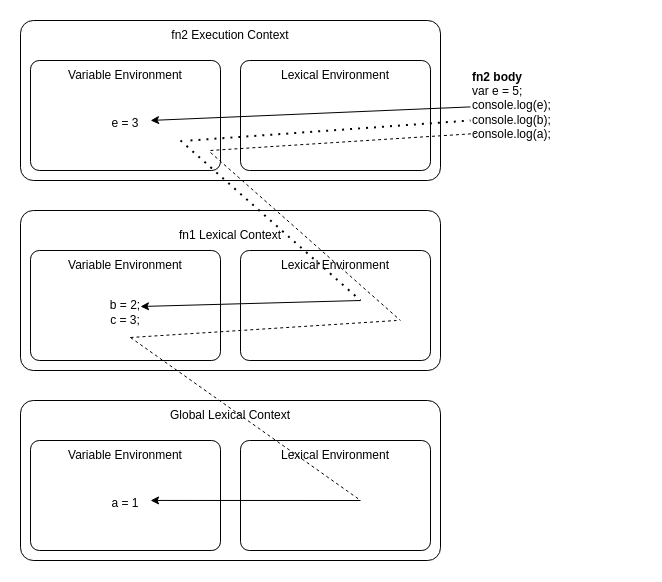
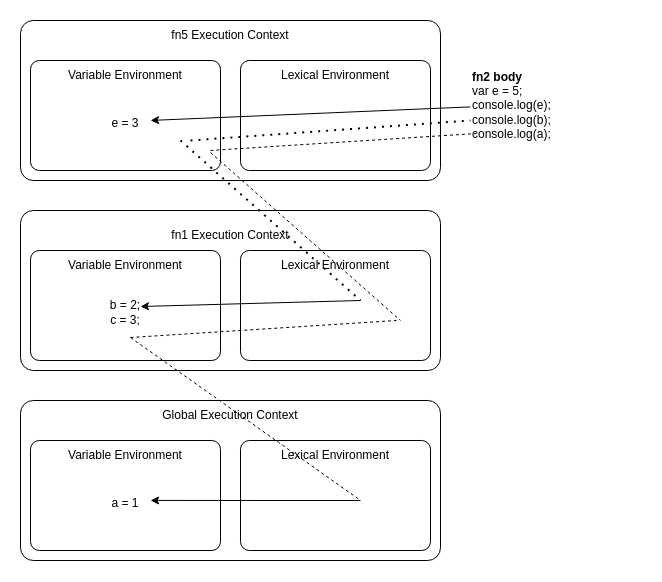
  <mxCell id="0" />
  <mxCell id="1" parent="0" />
  <mxCell id="2" value="" style="rounded=1;whiteSpace=wrap;html=1;arcSize=8;" vertex="1" parent="1"><mxGeometry x="20" y="400" width="420" height="160" as="geometry" /></mxCell>
  <mxCell id="3" value="&lt;div&gt;&lt;br&gt;&lt;/div&gt;a = 1" style="rounded=1;whiteSpace=wrap;html=1;arcSize=8;" vertex="1" parent="1"><mxGeometry x="30" y="440" width="190" height="110" as="geometry" /></mxCell>
  <mxCell id="4" value="" style="rounded=1;whiteSpace=wrap;html=1;arcSize=8;" vertex="1" parent="1"><mxGeometry x="240" y="440" width="190" height="110" as="geometry" /></mxCell>
  <mxCell id="5" value="" style="rounded=1;whiteSpace=wrap;html=1;arcSize=8;" vertex="1" parent="1"><mxGeometry x="20" y="210" width="420" height="160" as="geometry" /></mxCell>
  <mxCell id="6" value="&lt;div&gt;&lt;br&gt;&lt;/div&gt;b = 2;&lt;div&gt;c = 3;&lt;/div&gt;" style="rounded=1;whiteSpace=wrap;html=1;arcSize=8;" vertex="1" parent="1"><mxGeometry x="30" y="250" width="190" height="110" as="geometry" /></mxCell>
  <mxCell id="7" value="" style="rounded=1;whiteSpace=wrap;html=1;arcSize=8;" vertex="1" parent="1"><mxGeometry x="240" y="250" width="190" height="110" as="geometry" /></mxCell>
  <mxCell id="8" value="" style="rounded=1;whiteSpace=wrap;html=1;arcSize=8;" vertex="1" parent="1"><mxGeometry x="20" y="20" width="420" height="160" as="geometry" /></mxCell>
  <mxCell id="9" value="&lt;div&gt;&lt;br&gt;&lt;/div&gt;e = 3" style="rounded=1;whiteSpace=wrap;html=1;arcSize=8;" vertex="1" parent="1"><mxGeometry x="30" y="60" width="190" height="110" as="geometry" /></mxCell>
  <mxCell id="10" value="" style="rounded=1;whiteSpace=wrap;html=1;arcSize=8;" vertex="1" parent="1"><mxGeometry x="240" y="60" width="190" height="110" as="geometry" /></mxCell>
- <mxCell id="11" value="Global Lexical Context" style="text;html=1;align=center;verticalAlign=middle;whiteSpace=wrap;rounded=0;" vertex="1" parent="1"><mxGeometry x="155" y="400" width="150" height="30" as="geometry" /></mxCell>
- <mxCell id="12" value="fn1 Lexical Context" style="text;html=1;align=center;verticalAlign=middle;whiteSpace=wrap;rounded=0;" vertex="1" parent="1"><mxGeometry x="155" y="220" width="150" height="30" as="geometry" /></mxCell>
- <mxCell id="13" value="fn2 Execution Context" style="text;html=1;align=center;verticalAlign=middle;whiteSpace=wrap;rounded=0;" vertex="1" parent="1"><mxGeometry x="155" y="20" width="150" height="30" as="geometry" /></mxCell>
+ <mxCell id="11" value="Global Execution Context" style="text;html=1;align=center;verticalAlign=middle;whiteSpace=wrap;rounded=0;" vertex="1" parent="1"><mxGeometry x="155" y="400" width="150" height="30" as="geometry" /></mxCell>
+ <mxCell id="12" value="fn1 Execution Context" style="text;html=1;align=center;verticalAlign=middle;whiteSpace=wrap;rounded=0;" vertex="1" parent="1"><mxGeometry x="155" y="220" width="150" height="30" as="geometry" /></mxCell>
+ <mxCell id="13" value="fn5 Execution Context" style="text;html=1;align=center;verticalAlign=middle;whiteSpace=wrap;rounded=0;" vertex="1" parent="1"><mxGeometry x="155" y="20" width="150" height="30" as="geometry" /></mxCell>
  <mxCell id="14" value="Variable Environment" style="text;html=1;align=center;verticalAlign=middle;whiteSpace=wrap;rounded=0;" vertex="1" parent="1"><mxGeometry x="50" y="60" width="150" height="30" as="geometry" /></mxCell>
  <mxCell id="15" value="Lexical Environment" style="text;html=1;align=center;verticalAlign=middle;whiteSpace=wrap;rounded=0;" vertex="1" parent="1"><mxGeometry x="260" y="60" width="150" height="30" as="geometry" /></mxCell>
  <mxCell id="16" value="Variable Environment" style="text;html=1;align=center;verticalAlign=middle;whiteSpace=wrap;rounded=0;" vertex="1" parent="1"><mxGeometry x="50" y="250" width="150" height="30" as="geometry" /></mxCell>
  <mxCell id="17" value="Lexical Environment" style="text;html=1;align=center;verticalAlign=middle;whiteSpace=wrap;rounded=0;" vertex="1" parent="1"><mxGeometry x="260" y="250" width="150" height="30" as="geometry" /></mxCell>
  <mxCell id="18" value="Variable Environment" style="text;html=1;align=center;verticalAlign=middle;whiteSpace=wrap;rounded=0;" vertex="1" parent="1"><mxGeometry x="50" y="440" width="150" height="30" as="geometry" /></mxCell>
  <mxCell id="19" value="Lexical Environment" style="text;html=1;align=center;verticalAlign=middle;whiteSpace=wrap;rounded=0;" vertex="1" parent="1"><mxGeometry x="260" y="440" width="150" height="30" as="geometry" /></mxCell>
  <mxCell id="20" value="&lt;div&gt;&lt;b&gt;fn2 body&lt;/b&gt;&lt;/div&gt;var e = 5;&lt;div&gt;console.log(e);&lt;/div&gt;&lt;div&gt;console.log(b);&lt;/div&gt;&lt;div&gt;console.log(a);&lt;/div&gt;" style="text;html=1;align=left;verticalAlign=middle;whiteSpace=wrap;rounded=0;" vertex="1" parent="1"><mxGeometry x="470" y="40" width="170" height="130" as="geometry" /></mxCell>
  <mxCell id="21" value="" style="endArrow=classic;html=1;entryX=0.632;entryY=0.545;entryDx=0;entryDy=0;entryPerimeter=0;" edge="1" parent="1" target="9"><mxGeometry width="50" height="50" relative="1" as="geometry"><mxPoint x="469.92" y="106.41" as="sourcePoint" /><mxPoint x="160" y="102.05" as="targetPoint" /></mxGeometry></mxCell>
  <mxCell id="22" value="" style="endArrow=none;dashed=1;html=1;dashPattern=1 3;strokeWidth=2;exitX=0.842;exitY=0.727;exitDx=0;exitDy=0;exitPerimeter=0;" edge="1" parent="1" source="9"><mxGeometry width="50" height="50" relative="1" as="geometry"><mxPoint x="560" y="320" as="sourcePoint" /><mxPoint x="470" y="120" as="targetPoint" /></mxGeometry></mxCell>
  <mxCell id="23" value="" style="endArrow=none;dashed=1;html=1;dashPattern=1 3;strokeWidth=2;exitX=0.842;exitY=0.727;exitDx=0;exitDy=0;exitPerimeter=0;entryX=0.632;entryY=0.455;entryDx=0;entryDy=0;entryPerimeter=0;" edge="1" parent="1" target="7"><mxGeometry width="50" height="50" relative="1" as="geometry"><mxPoint x="180" y="140" as="sourcePoint" /><mxPoint x="460" y="120" as="targetPoint" /></mxGeometry></mxCell>
  <mxCell id="24" value="" style="endArrow=classic;html=1;entryX=0.632;entryY=0.545;entryDx=0;entryDy=0;entryPerimeter=0;" edge="1" parent="1"><mxGeometry width="50" height="50" relative="1" as="geometry"><mxPoint x="360" y="300" as="sourcePoint" /><mxPoint x="140" y="306" as="targetPoint" /></mxGeometry></mxCell>
  <mxCell id="25" value="" style="endArrow=none;dashed=1;html=1;exitX=0.947;exitY=0.818;exitDx=0;exitDy=0;exitPerimeter=0;" edge="1" parent="1" source="9"><mxGeometry width="50" height="50" relative="1" as="geometry"><mxPoint x="426" y="183" as="sourcePoint" /><mxPoint x="476" y="133" as="targetPoint" /></mxGeometry></mxCell>
  <mxCell id="26" value="" style="endArrow=none;dashed=1;html=1;exitX=0.947;exitY=0.818;exitDx=0;exitDy=0;exitPerimeter=0;entryX=0.842;entryY=0.636;entryDx=0;entryDy=0;entryPerimeter=0;" edge="1" parent="1" target="7"><mxGeometry width="50" height="50" relative="1" as="geometry"><mxPoint x="210" y="152" as="sourcePoint" /><mxPoint x="476" y="135" as="targetPoint" /></mxGeometry></mxCell>
  <mxCell id="27" value="" style="endArrow=none;dashed=1;html=1;exitX=0.947;exitY=0.818;exitDx=0;exitDy=0;exitPerimeter=0;" edge="1" parent="1"><mxGeometry width="50" height="50" relative="1" as="geometry"><mxPoint x="130" y="337" as="sourcePoint" /><mxPoint x="396" y="320" as="targetPoint" /></mxGeometry></mxCell>
  <mxCell id="28" value="" style="endArrow=none;dashed=1;html=1;exitX=0.947;exitY=0.818;exitDx=0;exitDy=0;exitPerimeter=0;entryX=0.632;entryY=0.545;entryDx=0;entryDy=0;entryPerimeter=0;" edge="1" parent="1" target="4"><mxGeometry width="50" height="50" relative="1" as="geometry"><mxPoint x="130" y="337" as="sourcePoint" /><mxPoint x="396" y="320" as="targetPoint" /></mxGeometry></mxCell>
  <mxCell id="29" value="" style="endArrow=classic;html=1;entryX=0.632;entryY=0.545;entryDx=0;entryDy=0;entryPerimeter=0;" edge="1" parent="1" target="3"><mxGeometry width="50" height="50" relative="1" as="geometry"><mxPoint x="360" y="500" as="sourcePoint" /><mxPoint x="140" y="506" as="targetPoint" /></mxGeometry></mxCell>
